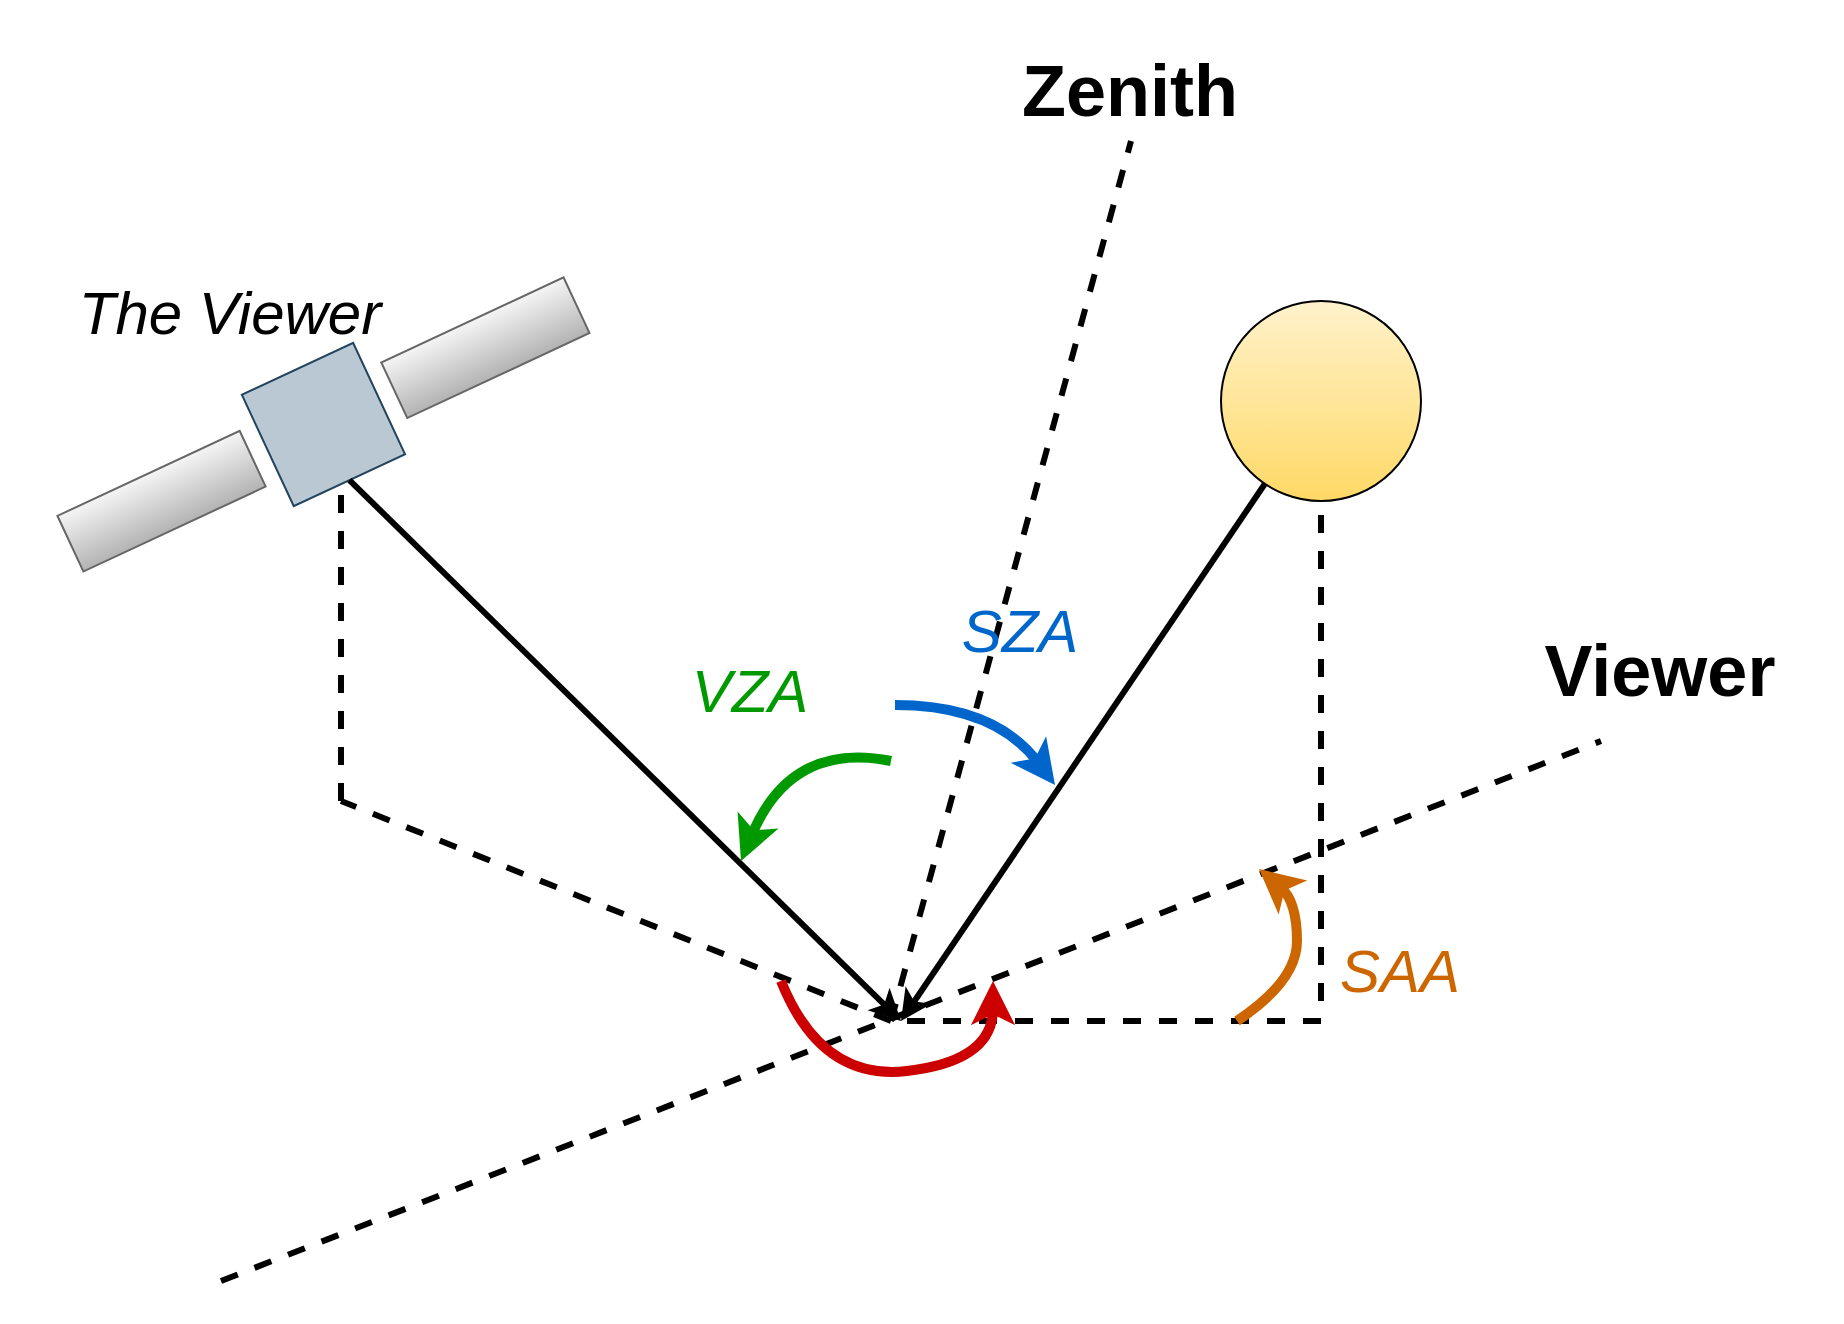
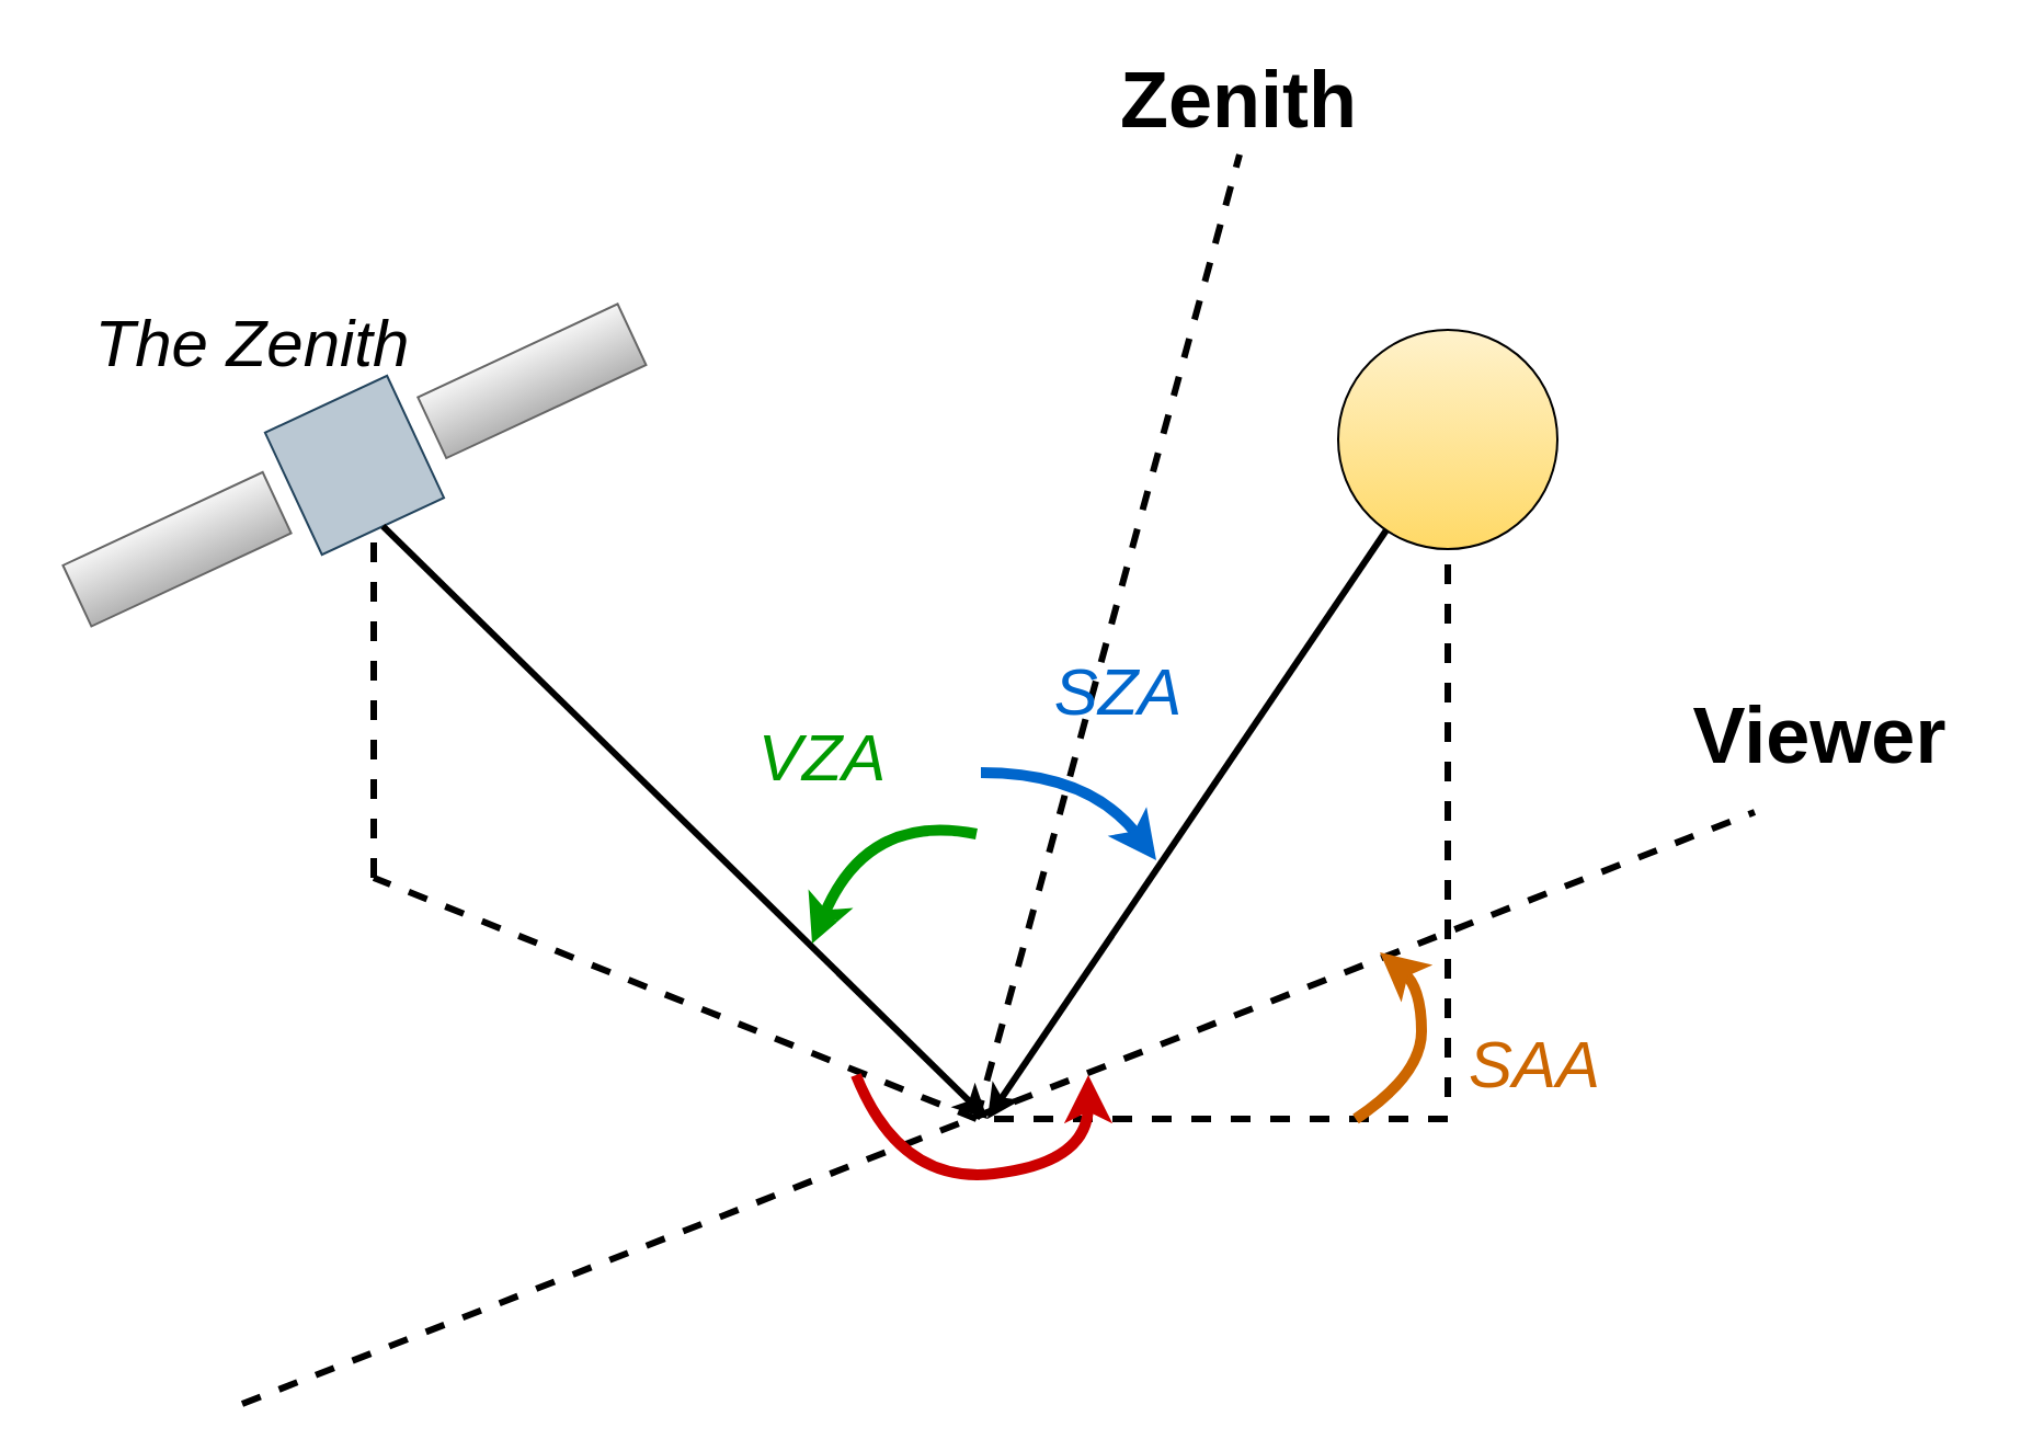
  <mxCell id="0" />
  <mxCell id="1" parent="0" />
  <mxCell id="2" value="" style="ellipse;whiteSpace=wrap;html=1;aspect=fixed;fillColor=#fff2cc;gradientColor=#ffd966;" vertex="1" parent="1"><mxGeometry x="610" y="150" width="100" height="100" as="geometry" /></mxCell>
  <mxCell id="3" value="" style="whiteSpace=wrap;html=1;aspect=fixed;strokeColor=#23445d;rotation=-25;fillColor=#bac8d3;" vertex="1" parent="1"><mxGeometry x="130.534" y="181.044" width="61.393" height="61.393" as="geometry" /></mxCell>
  <mxCell id="4" value="" style="rounded=0;whiteSpace=wrap;html=1;strokeColor=#666666;rotation=-25;fillColor=#f5f5f5;gradientColor=#b3b3b3;" vertex="1" parent="1"><mxGeometry x="191.926" y="158.021" width="100.533" height="30.696" as="geometry" /></mxCell>
  <mxCell id="5" value="" style="rounded=0;whiteSpace=wrap;html=1;strokeColor=#666666;rotation=-25;fillColor=#f5f5f5;gradientColor=#b3b3b3;" vertex="1" parent="1"><mxGeometry x="30.002" y="234.762" width="100.533" height="30.696" as="geometry" /></mxCell>
  <mxCell id="6" value="&lt;b&gt;&lt;font style=&quot;font-size: 36px&quot;&gt;Zenith&lt;/font&gt;&lt;/b&gt;" style="text;html=1;strokeColor=none;fillColor=none;align=center;verticalAlign=middle;whiteSpace=wrap;rounded=0;" vertex="1" parent="1"><mxGeometry x="495" y="20" width="140" height="50" as="geometry" /></mxCell>
  <mxCell id="7" value="" style="endArrow=none;html=1;entryX=0.5;entryY=1;entryDx=0;entryDy=0;strokeWidth=3;dashed=1;" edge="1" parent="1" target="6"><mxGeometry width="50" height="50" relative="1" as="geometry"><mxPoint x="445" y="510" as="sourcePoint" /><mxPoint x="510" y="250" as="targetPoint" /></mxGeometry></mxCell>
  <mxCell id="8" value="" style="endArrow=classic;html=1;strokeWidth=3;exitX=0.5;exitY=1;exitDx=0;exitDy=0;" edge="1" parent="1" source="3"><mxGeometry width="50" height="50" relative="1" as="geometry"><mxPoint x="460" y="300" as="sourcePoint" /><mxPoint x="450" y="510" as="targetPoint" /></mxGeometry></mxCell>
  <mxCell id="9" value="" style="endArrow=classic;html=1;strokeWidth=3;" edge="1" parent="1" source="2"><mxGeometry width="50" height="50" relative="1" as="geometry"><mxPoint x="434.203" y="310" as="sourcePoint" /><mxPoint x="450" y="510" as="targetPoint" /></mxGeometry></mxCell>
  <mxCell id="10" value="" style="endArrow=none;html=1;strokeWidth=3;dashed=1;" edge="1" parent="1"><mxGeometry width="50" height="50" relative="1" as="geometry"><mxPoint x="110" y="640" as="sourcePoint" /><mxPoint x="800" y="370" as="targetPoint" /></mxGeometry></mxCell>
  <mxCell id="11" value="&lt;b&gt;&lt;font style=&quot;font-size: 36px&quot;&gt;Viewer&lt;/font&gt;&lt;/b&gt;" style="text;html=1;strokeColor=none;fillColor=none;align=center;verticalAlign=middle;whiteSpace=wrap;rounded=0;" vertex="1" parent="1"><mxGeometry x="760" y="310" width="140" height="50" as="geometry" /></mxCell>
  <mxCell id="12" value="" style="endArrow=none;html=1;strokeWidth=3;dashed=1;" edge="1" parent="1"><mxGeometry width="50" height="50" relative="1" as="geometry"><mxPoint x="445" y="510" as="sourcePoint" /><mxPoint x="170" y="400" as="targetPoint" /></mxGeometry></mxCell>
  <mxCell id="13" value="" style="endArrow=none;html=1;strokeWidth=3;dashed=1;" edge="1" parent="1"><mxGeometry width="50" height="50" relative="1" as="geometry"><mxPoint x="660" y="510" as="sourcePoint" /><mxPoint x="450" y="510" as="targetPoint" /></mxGeometry></mxCell>
  <mxCell id="14" value="" style="curved=1;endArrow=classic;html=1;strokeWidth=5;strokeColor=#0066CC;" edge="1" parent="1"><mxGeometry width="50" height="50" relative="1" as="geometry"><mxPoint x="447" y="352" as="sourcePoint" /><mxPoint x="527" y="392" as="targetPoint" /><Array as="points"><mxPoint x="497" y="352" /></Array></mxGeometry></mxCell>
  <mxCell id="15" value="" style="curved=1;endArrow=classic;html=1;strokeWidth=5;noLabel=1;fontColor=none;strokeColor=#009900;" edge="1" parent="1"><mxGeometry width="50" height="50" relative="1" as="geometry"><mxPoint x="445" y="380" as="sourcePoint" /><mxPoint x="370" y="430" as="targetPoint" /><Array as="points"><mxPoint x="395" y="370" /></Array></mxGeometry></mxCell>
  <mxCell id="16" value="&lt;font size=&quot;1&quot;&gt;&lt;i style=&quot;font-size: 30px&quot;&gt;VZA&lt;/i&gt;&lt;/font&gt;" style="text;html=1;strokeColor=none;fillColor=none;align=center;verticalAlign=middle;whiteSpace=wrap;rounded=0;fontColor=#009900;" vertex="1" parent="1"><mxGeometry x="305" y="320" width="140" height="50" as="geometry" /></mxCell>
  <mxCell id="17" value="&lt;font size=&quot;1&quot;&gt;&lt;i style=&quot;font-size: 30px&quot;&gt;SZA&lt;/i&gt;&lt;/font&gt;" style="text;html=1;strokeColor=none;fillColor=none;align=center;verticalAlign=middle;whiteSpace=wrap;rounded=0;fontColor=#0066CC;" vertex="1" parent="1"><mxGeometry x="440" y="290" width="140" height="50" as="geometry" /></mxCell>
- <mxCell id="18" value="&lt;font size=&quot;1&quot;&gt;&lt;i style=&quot;font-size: 30px&quot;&gt;The Viewer&lt;/i&gt;&lt;/font&gt;" style="text;html=1;strokeColor=none;fillColor=none;align=center;verticalAlign=middle;whiteSpace=wrap;rounded=0;" vertex="1" parent="1"><mxGeometry x="20" y="131.04" width="190" height="50" as="geometry" /></mxCell>
+ <mxCell id="18" value="&lt;font size=&quot;1&quot;&gt;&lt;i style=&quot;font-size: 30px&quot;&gt;The Zenith&lt;/i&gt;&lt;/font&gt;" style="text;html=1;strokeColor=none;fillColor=none;align=center;verticalAlign=middle;whiteSpace=wrap;rounded=0;" vertex="1" parent="1"><mxGeometry x="20" y="131.04" width="190" height="50" as="geometry" /></mxCell>
  <mxCell id="19" value="" style="endArrow=none;html=1;strokeWidth=3;dashed=1;entryX=0.5;entryY=1;entryDx=0;entryDy=0;" edge="1" parent="1" target="2"><mxGeometry width="50" height="50" relative="1" as="geometry"><mxPoint x="660" y="500" as="sourcePoint" /><mxPoint x="460" y="520" as="targetPoint" /></mxGeometry></mxCell>
  <mxCell id="20" value="" style="endArrow=none;html=1;strokeWidth=3;dashed=1;entryX=0.5;entryY=1;entryDx=0;entryDy=0;" edge="1" parent="1"><mxGeometry width="50" height="50" relative="1" as="geometry"><mxPoint x="170" y="400" as="sourcePoint" /><mxPoint x="170" y="242.44" as="targetPoint" /></mxGeometry></mxCell>
  <mxCell id="21" value="&lt;font size=&quot;1&quot;&gt;&lt;i style=&quot;font-size: 30px&quot;&gt;SAA&lt;/i&gt;&lt;/font&gt;" style="text;html=1;strokeColor=none;fillColor=none;align=center;verticalAlign=middle;whiteSpace=wrap;rounded=0;fontColor=#CC6600;" vertex="1" parent="1"><mxGeometry x="630" y="460" width="140" height="50" as="geometry" /></mxCell>
  <mxCell id="22" value="" style="curved=1;endArrow=classic;html=1;strokeWidth=5;strokeColor=#CC6600;" edge="1" parent="1"><mxGeometry width="50" height="50" relative="1" as="geometry"><mxPoint x="618" y="510" as="sourcePoint" /><mxPoint x="629" y="434" as="targetPoint" /><Array as="points"><mxPoint x="648" y="490" /><mxPoint x="648" y="450" /></Array></mxGeometry></mxCell>
  <mxCell id="23" value="" style="curved=1;endArrow=classic;html=1;strokeWidth=5;strokeColor=#CC0000;" edge="1" parent="1"><mxGeometry width="50" height="50" relative="1" as="geometry"><mxPoint x="390" y="490" as="sourcePoint" /><mxPoint x="496" y="490" as="targetPoint" /><Array as="points"><mxPoint x="410" y="540" /><mxPoint x="496" y="530" /></Array></mxGeometry></mxCell>
